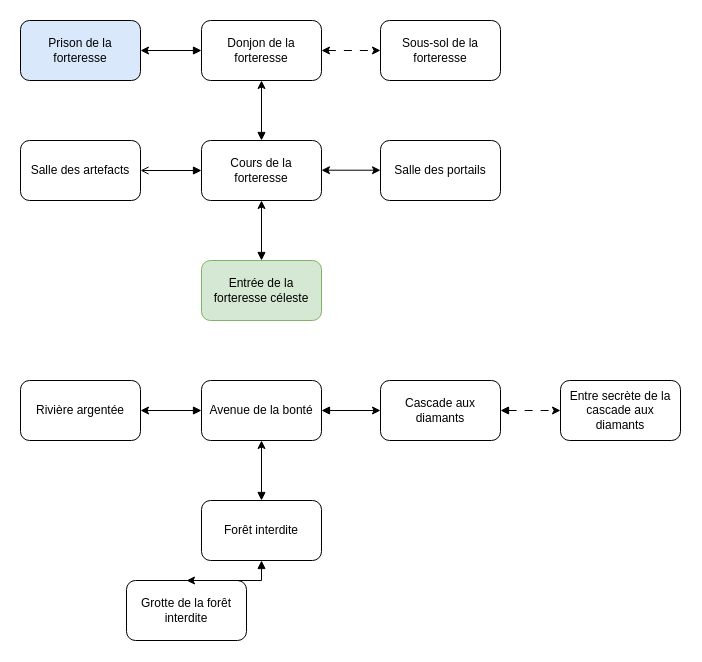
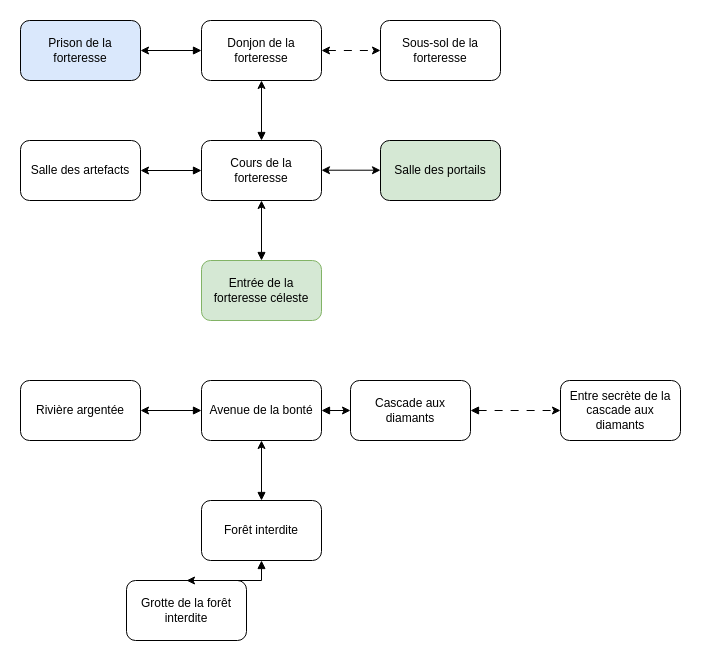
  <mxCell id="0" />
  <mxCell id="1" parent="0" />
  <mxCell id="2" style="edgeStyle=orthogonalEdgeStyle;rounded=0;orthogonalLoop=1;jettySize=auto;html=1;exitX=0.5;exitY=0;exitDx=0;exitDy=0;entryX=0.5;entryY=1;entryDx=0;entryDy=0;startArrow=block;startFill=1;" parent="1" source="3" target="6" edge="1"><mxGeometry relative="1" as="geometry" /></mxCell>
  <mxCell id="3" value="Entrée de la forteresse céleste" style="rounded=1;whiteSpace=wrap;html=1;fillColor=#d5e8d4;strokeColor=#82b366;" parent="1" vertex="1"><mxGeometry x="201" y="260" width="120" height="60" as="geometry" /></mxCell>
  <mxCell id="4" value="" style="edgeStyle=orthogonalEdgeStyle;rounded=0;orthogonalLoop=1;jettySize=auto;html=1;startArrow=block;startFill=1;" parent="1" source="6" target="9" edge="1"><mxGeometry relative="1" as="geometry" /></mxCell>
- <mxCell id="5" value="" style="edgeStyle=orthogonalEdgeStyle;rounded=0;orthogonalLoop=1;jettySize=auto;html=1;startArrow=block;startFill=1;endArrow=open;" parent="1" source="6" target="20" edge="1"><mxGeometry relative="1" as="geometry" /></mxCell>
+ <mxCell id="5" value="" style="edgeStyle=orthogonalEdgeStyle;rounded=0;orthogonalLoop=1;jettySize=auto;html=1;startArrow=block;startFill=1;" parent="1" source="6" target="20" edge="1"><mxGeometry relative="1" as="geometry" /></mxCell>
  <mxCell id="6" value="Cours de la forteresse" style="rounded=1;whiteSpace=wrap;html=1;" parent="1" vertex="1"><mxGeometry x="201" y="140" width="120" height="60" as="geometry" /></mxCell>
  <mxCell id="7" value="Prison de la forteresse" style="rounded=1;whiteSpace=wrap;html=1;fillColor=#dae8fc;" parent="1" vertex="1"><mxGeometry x="20" y="20" width="120" height="60" as="geometry" /></mxCell>
  <mxCell id="8" value="" style="edgeStyle=orthogonalEdgeStyle;rounded=0;orthogonalLoop=1;jettySize=auto;html=1;startArrow=block;startFill=1;" parent="1" source="9" target="7" edge="1"><mxGeometry relative="1" as="geometry" /></mxCell>
  <mxCell id="9" value="Donjon de la forteresse" style="rounded=1;whiteSpace=wrap;html=1;" parent="1" vertex="1"><mxGeometry x="201" y="20" width="120" height="60" as="geometry" /></mxCell>
  <mxCell id="10" value="Sous-sol de la forteresse" style="rounded=1;whiteSpace=wrap;html=1;" parent="1" vertex="1"><mxGeometry x="380" y="20" width="120" height="60" as="geometry" /></mxCell>
  <mxCell id="11" value="Grotte de la forêt interdite" style="rounded=1;whiteSpace=wrap;html=1;" parent="1" vertex="1"><mxGeometry x="126" y="580" width="120" height="60" as="geometry" /></mxCell>
  <mxCell id="12" value="" style="edgeStyle=orthogonalEdgeStyle;rounded=0;orthogonalLoop=1;jettySize=auto;html=1;startArrow=block;startFill=1;dashed=1;dashPattern=8 8;" parent="1" source="13" target="15" edge="1"><mxGeometry relative="1" as="geometry" /></mxCell>
- <mxCell id="13" value="Cascade aux diamants" style="rounded=1;whiteSpace=wrap;html=1;" parent="1" vertex="1"><mxGeometry x="380" y="380" width="120" height="60" as="geometry" /></mxCell>
+ <mxCell id="13" value="Cascade aux diamants" style="rounded=1;whiteSpace=wrap;html=1;" parent="1" vertex="1"><mxGeometry x="350" y="380" width="120" height="60" as="geometry" /></mxCell>
  <mxCell id="14" value="Rivière argentée" style="rounded=1;whiteSpace=wrap;html=1;" parent="1" vertex="1"><mxGeometry x="20" y="380" width="120" height="60" as="geometry" /></mxCell>
  <mxCell id="15" value="Entre secrète de la cascade aux diamants" style="rounded=1;whiteSpace=wrap;html=1;" parent="1" vertex="1"><mxGeometry x="560" y="380" width="120" height="60" as="geometry" /></mxCell>
  <mxCell id="16" value="" style="edgeStyle=orthogonalEdgeStyle;rounded=0;orthogonalLoop=1;jettySize=auto;html=1;startArrow=block;startFill=1;" parent="1" source="18" target="23" edge="1"><mxGeometry relative="1" as="geometry" /></mxCell>
  <mxCell id="17" value="" style="edgeStyle=orthogonalEdgeStyle;rounded=0;orthogonalLoop=1;jettySize=auto;html=1;startArrow=block;startFill=1;" parent="1" source="18" target="11" edge="1"><mxGeometry relative="1" as="geometry" /></mxCell>
  <mxCell id="18" value="Forêt interdite" style="rounded=1;whiteSpace=wrap;html=1;" parent="1" vertex="1"><mxGeometry x="201" y="500" width="120" height="60" as="geometry" /></mxCell>
- <mxCell id="19" value="Salle des portails" style="rounded=1;whiteSpace=wrap;html=1;" parent="1" vertex="1"><mxGeometry x="380" y="140" width="120" height="60" as="geometry" /></mxCell>
+ <mxCell id="19" value="Salle des portails" style="rounded=1;whiteSpace=wrap;html=1;fillColor=#d5e8d4;" parent="1" vertex="1"><mxGeometry x="380" y="140" width="120" height="60" as="geometry" /></mxCell>
  <mxCell id="20" value="Salle des artefacts" style="rounded=1;whiteSpace=wrap;html=1;" parent="1" vertex="1"><mxGeometry x="20" y="140" width="120" height="60" as="geometry" /></mxCell>
  <mxCell id="21" value="" style="edgeStyle=orthogonalEdgeStyle;rounded=0;orthogonalLoop=1;jettySize=auto;html=1;startArrow=block;startFill=1;" parent="1" source="23" target="13" edge="1"><mxGeometry relative="1" as="geometry" /></mxCell>
  <mxCell id="22" value="" style="edgeStyle=orthogonalEdgeStyle;rounded=0;orthogonalLoop=1;jettySize=auto;html=1;startArrow=block;startFill=1;" parent="1" source="23" target="14" edge="1"><mxGeometry relative="1" as="geometry" /></mxCell>
  <mxCell id="23" value="Avenue de la bonté" style="rounded=1;whiteSpace=wrap;html=1;" parent="1" vertex="1"><mxGeometry x="201" y="380" width="120" height="60" as="geometry" /></mxCell>
  <mxCell id="24" value="" style="endArrow=classic;startArrow=classic;html=1;rounded=0;exitX=1;exitY=0.5;exitDx=0;exitDy=0;dashed=1;dashPattern=8 8;" parent="1" source="9" edge="1"><mxGeometry width="50" height="50" relative="1" as="geometry"><mxPoint x="330" y="100" as="sourcePoint" /><mxPoint x="380" y="50" as="targetPoint" /></mxGeometry></mxCell>
  <mxCell id="25" value="" style="endArrow=classic;startArrow=classic;html=1;rounded=0;exitX=1;exitY=0.5;exitDx=0;exitDy=0;" parent="1" edge="1"><mxGeometry width="50" height="50" relative="1" as="geometry"><mxPoint x="321" y="169.71" as="sourcePoint" /><mxPoint x="380" y="169.71" as="targetPoint" /></mxGeometry></mxCell>
